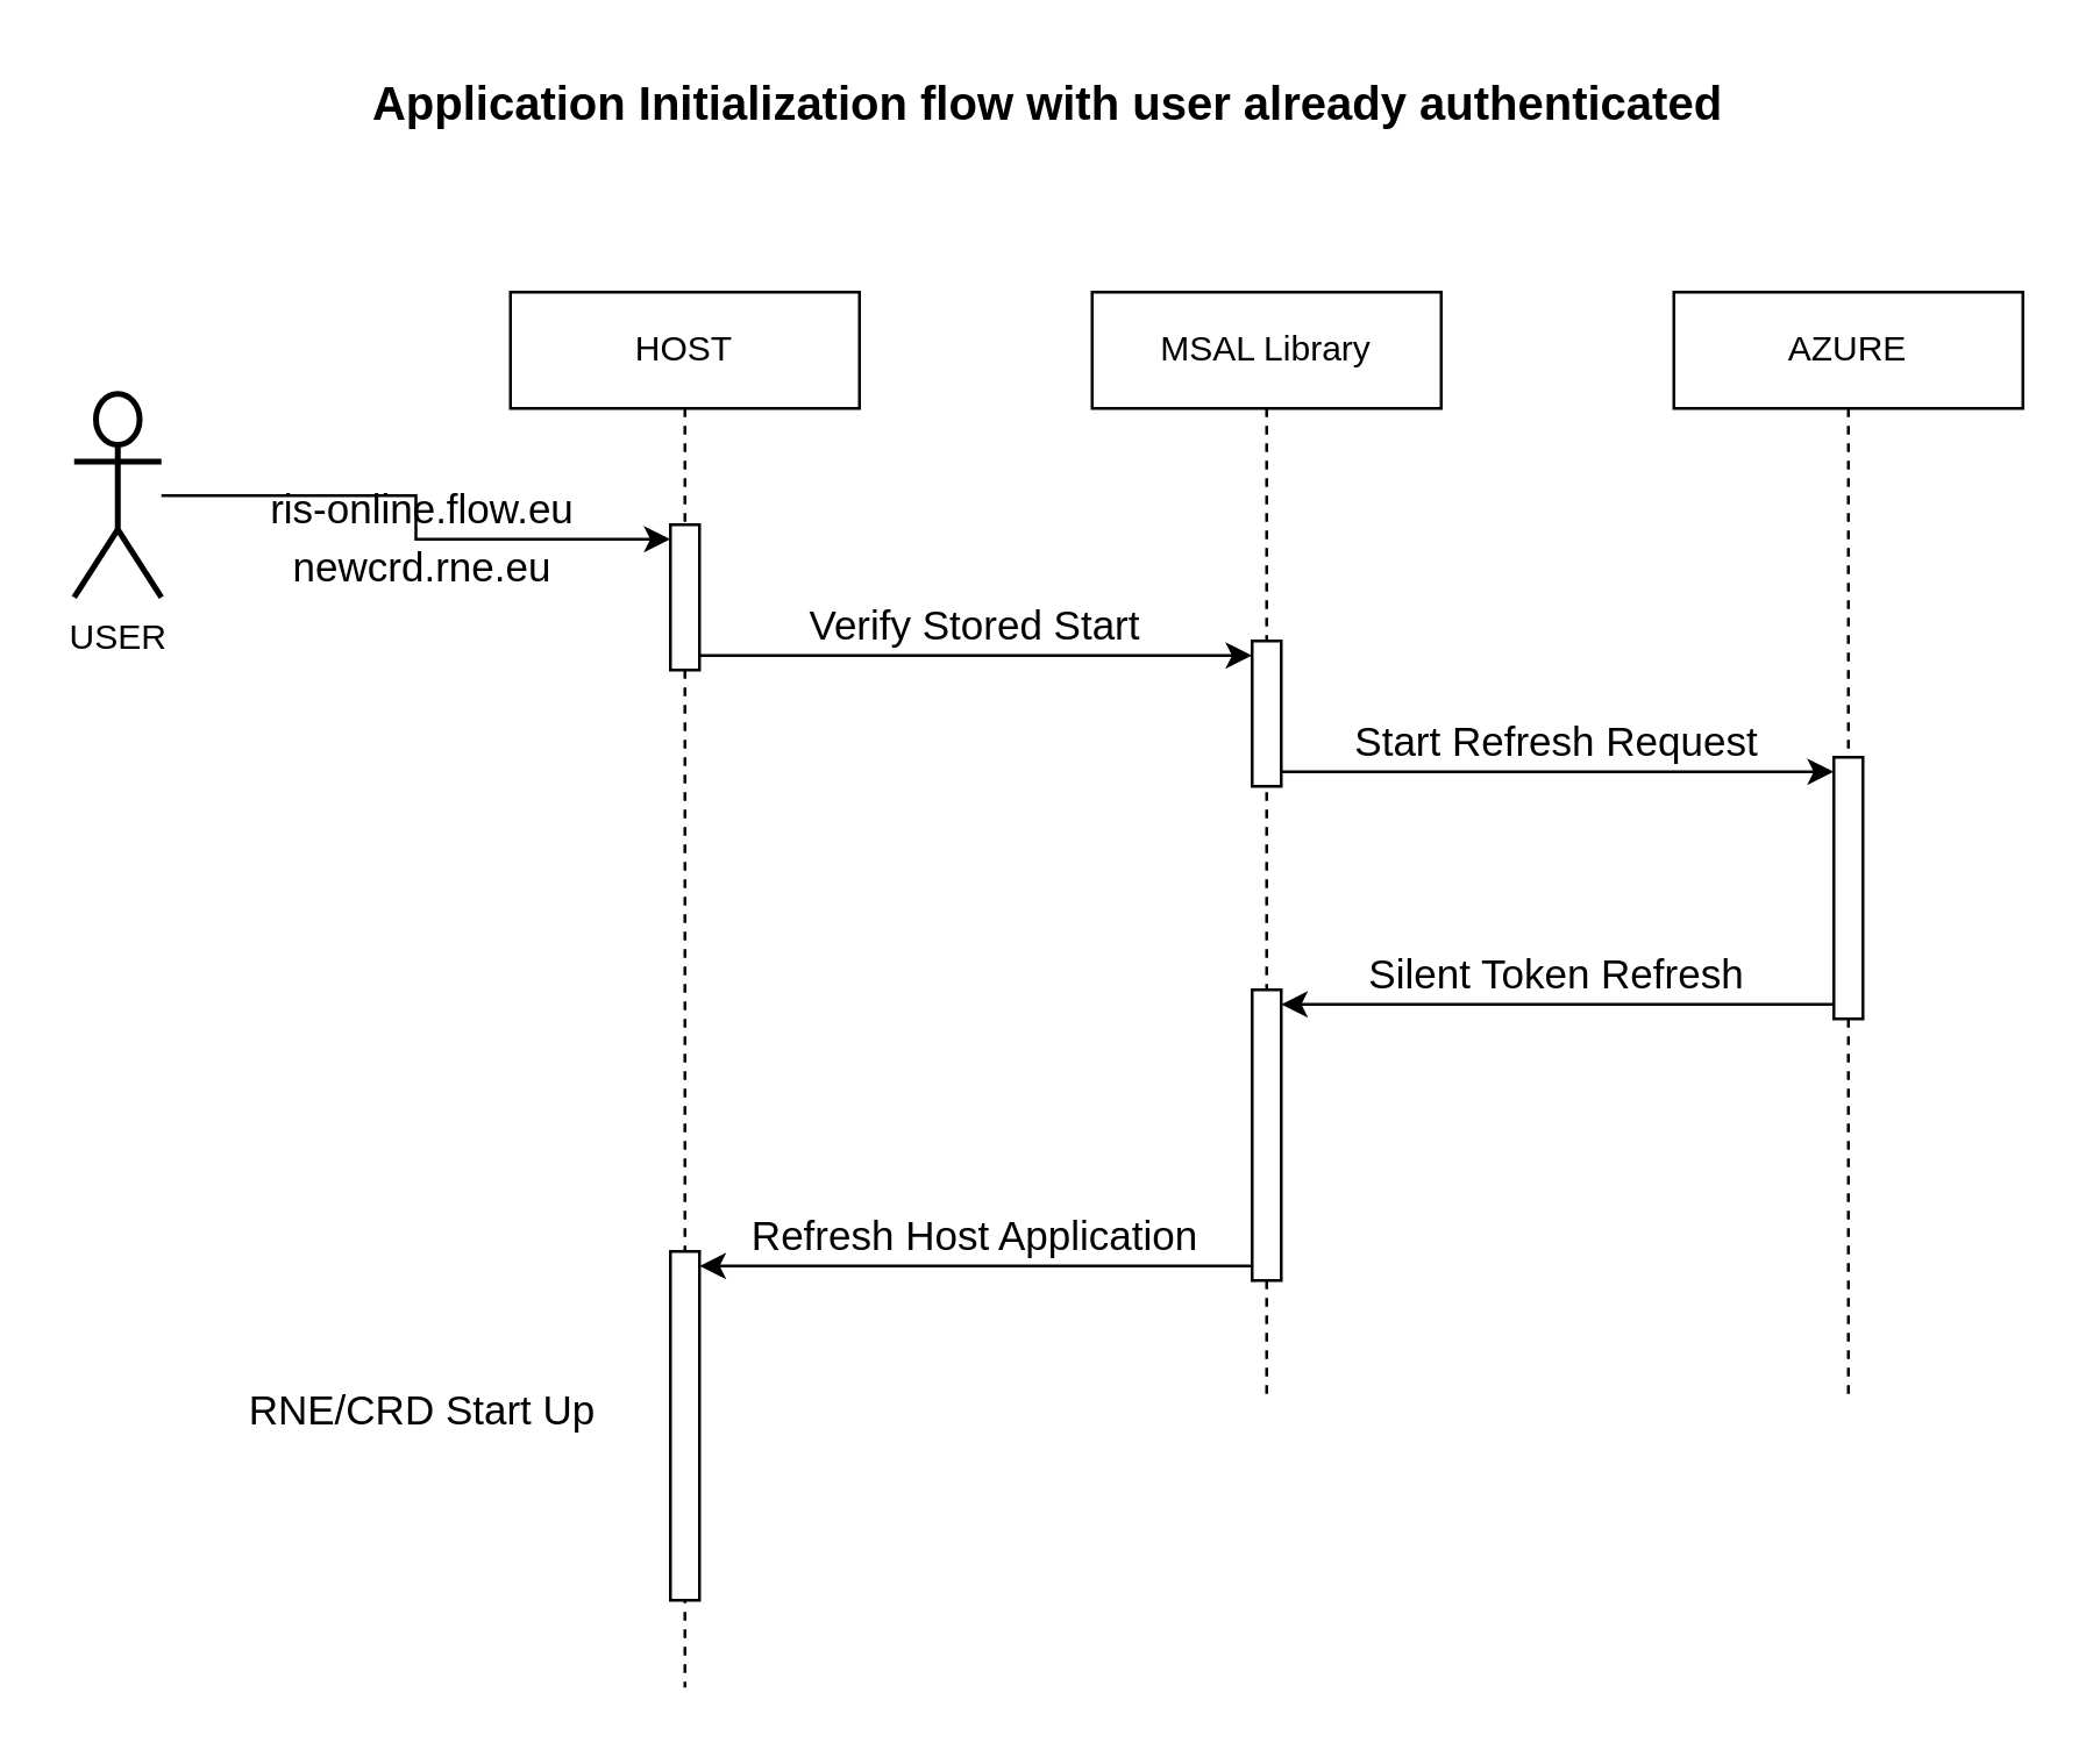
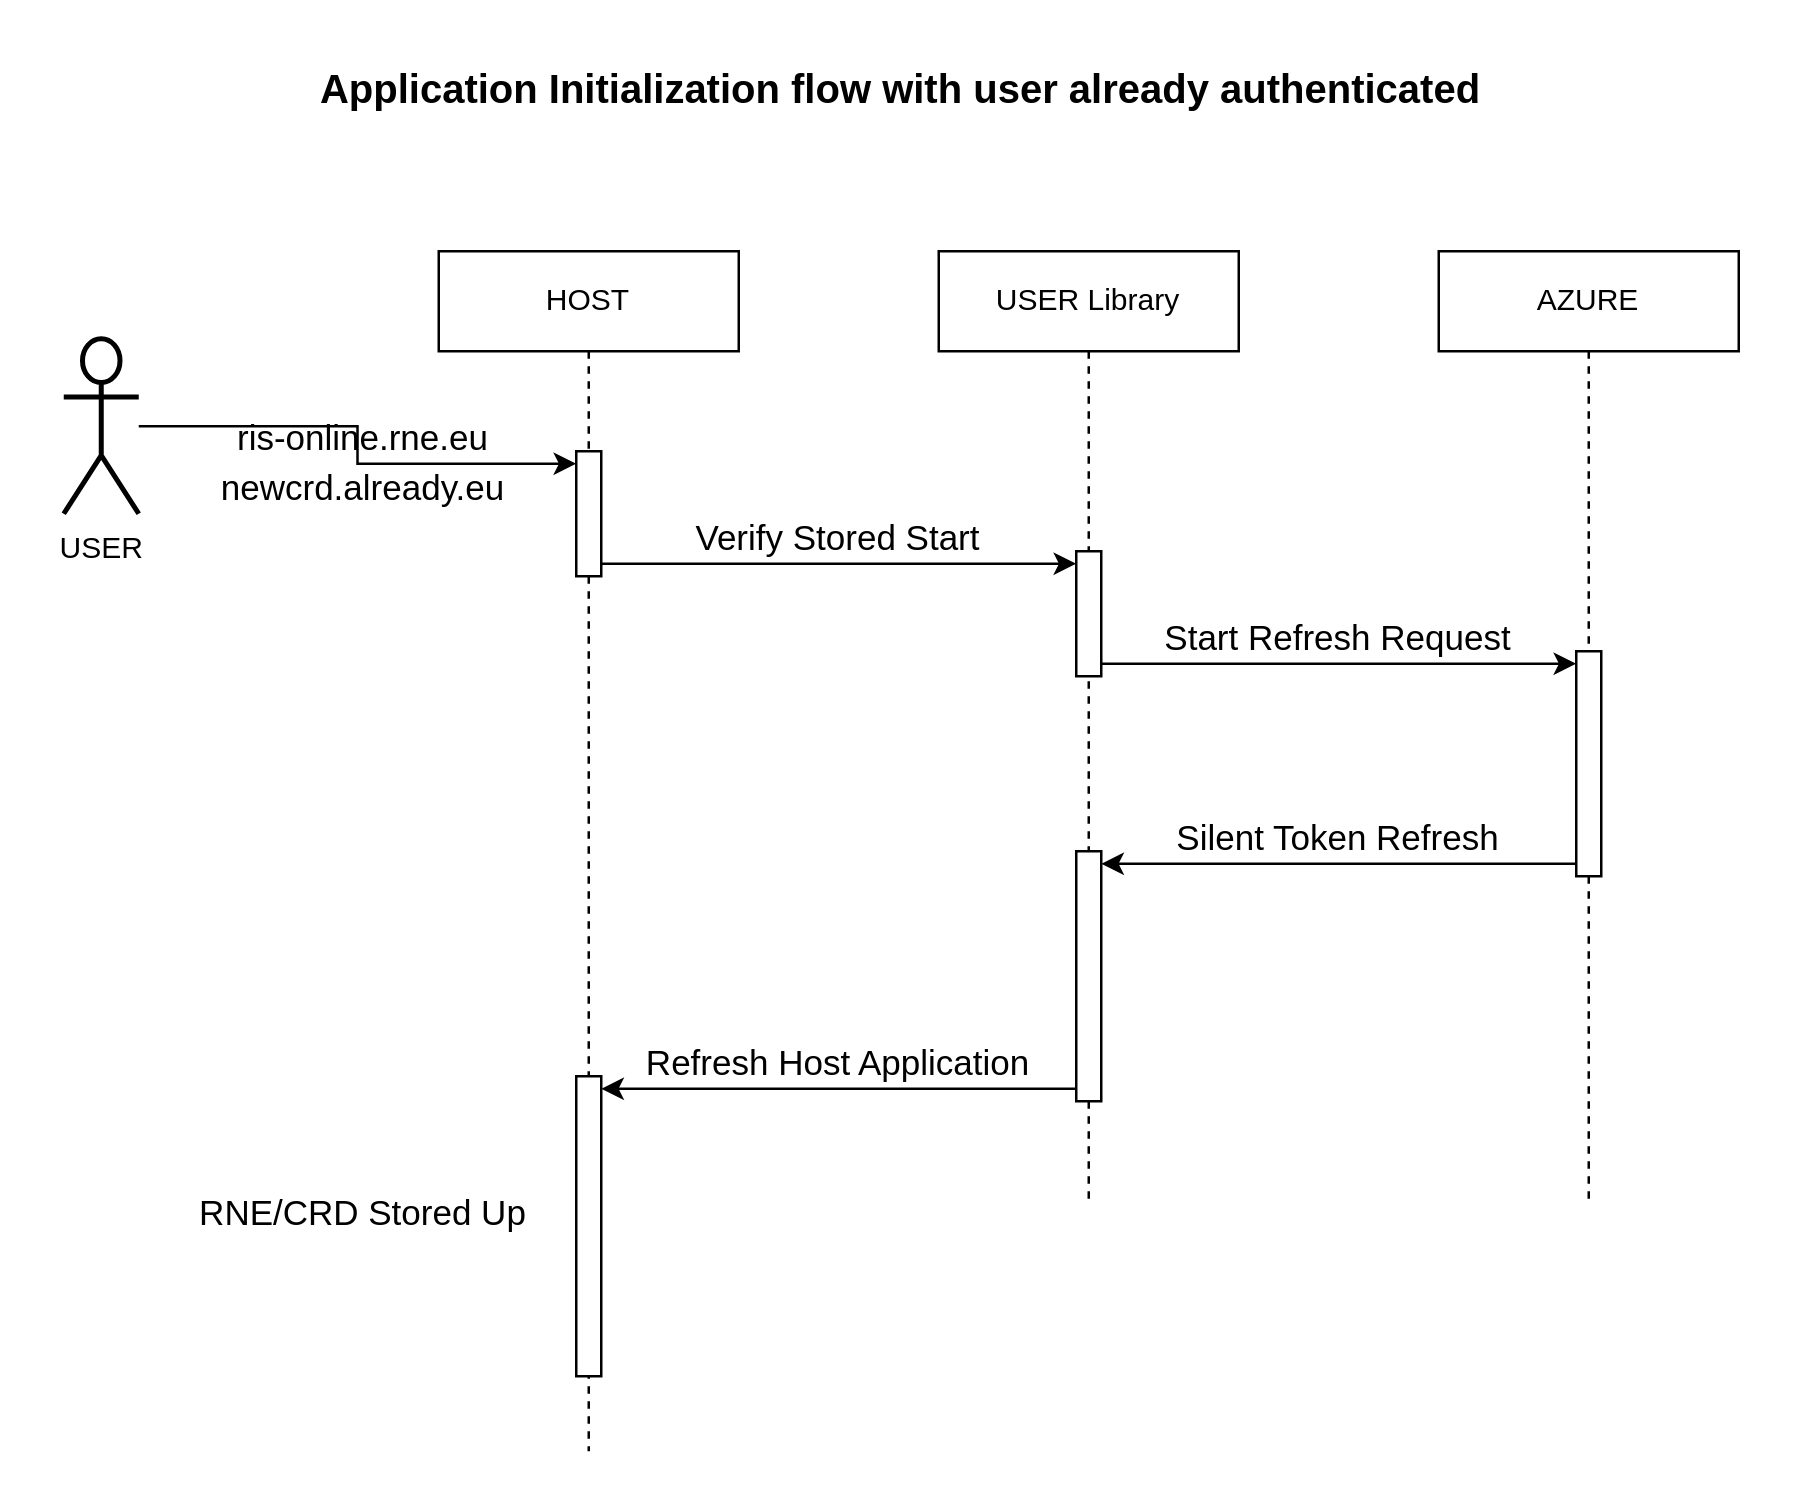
  <mxCell id="0" />
  <mxCell id="1" parent="0" />
  <mxCell id="2" value="HOST" style="shape=umlLifeline;perimeter=lifelinePerimeter;whiteSpace=wrap;html=1;container=1;dropTarget=0;collapsible=0;recursiveResize=0;outlineConnect=0;portConstraint=eastwest;newEdgeStyle={&quot;curved&quot;:0,&quot;rounded&quot;:0};" vertex="1" parent="1"><mxGeometry x="175" y="100" width="120" height="480" as="geometry" /></mxCell>
  <mxCell id="3" value="" style="html=1;points=[[0,0,0,0,5],[0,1,0,0,-5],[1,0,0,0,5],[1,1,0,0,-5]];perimeter=orthogonalPerimeter;outlineConnect=0;targetShapes=umlLifeline;portConstraint=eastwest;newEdgeStyle={&quot;curved&quot;:0,&quot;rounded&quot;:0};" vertex="1" parent="2"><mxGeometry x="55" y="80" width="10" height="50" as="geometry" /></mxCell>
  <mxCell id="4" value="" style="html=1;points=[[0,0,0,0,5],[0,1,0,0,-5],[1,0,0,0,5],[1,1,0,0,-5]];perimeter=orthogonalPerimeter;outlineConnect=0;targetShapes=umlLifeline;portConstraint=eastwest;newEdgeStyle={&quot;curved&quot;:0,&quot;rounded&quot;:0};" vertex="1" parent="2"><mxGeometry x="55" y="330" width="10" height="120" as="geometry" /></mxCell>
- <mxCell id="5" value="MSAL Library" style="shape=umlLifeline;perimeter=lifelinePerimeter;whiteSpace=wrap;html=1;container=1;dropTarget=0;collapsible=0;recursiveResize=0;outlineConnect=0;portConstraint=eastwest;newEdgeStyle={&quot;curved&quot;:0,&quot;rounded&quot;:0};" vertex="1" parent="1"><mxGeometry x="375" y="100" width="120" height="380" as="geometry" /></mxCell>
+ <mxCell id="5" value="USER Library" style="shape=umlLifeline;perimeter=lifelinePerimeter;whiteSpace=wrap;html=1;container=1;dropTarget=0;collapsible=0;recursiveResize=0;outlineConnect=0;portConstraint=eastwest;newEdgeStyle={&quot;curved&quot;:0,&quot;rounded&quot;:0};" vertex="1" parent="1"><mxGeometry x="375" y="100" width="120" height="380" as="geometry" /></mxCell>
  <mxCell id="6" value="" style="html=1;points=[[0,0,0,0,5],[0,1,0,0,-5],[1,0,0,0,5],[1,1,0,0,-5]];perimeter=orthogonalPerimeter;outlineConnect=0;targetShapes=umlLifeline;portConstraint=eastwest;newEdgeStyle={&quot;curved&quot;:0,&quot;rounded&quot;:0};" vertex="1" parent="5"><mxGeometry x="55" y="120" width="10" height="50" as="geometry" /></mxCell>
  <mxCell id="7" value="" style="html=1;points=[[0,0,0,0,5],[0,1,0,0,-5],[1,0,0,0,5],[1,1,0,0,-5]];perimeter=orthogonalPerimeter;outlineConnect=0;targetShapes=umlLifeline;portConstraint=eastwest;newEdgeStyle={&quot;curved&quot;:0,&quot;rounded&quot;:0};" vertex="1" parent="5"><mxGeometry x="55" y="240" width="10" height="100" as="geometry" /></mxCell>
  <mxCell id="8" value="AZURE" style="shape=umlLifeline;perimeter=lifelinePerimeter;whiteSpace=wrap;html=1;container=1;dropTarget=0;collapsible=0;recursiveResize=0;outlineConnect=0;portConstraint=eastwest;newEdgeStyle={&quot;curved&quot;:0,&quot;rounded&quot;:0};" vertex="1" parent="1"><mxGeometry x="575" y="100" width="120" height="380" as="geometry" /></mxCell>
  <mxCell id="9" value="" style="html=1;points=[[0,0,0,0,5],[0,1,0,0,-5],[1,0,0,0,5],[1,1,0,0,-5]];perimeter=orthogonalPerimeter;outlineConnect=0;targetShapes=umlLifeline;portConstraint=eastwest;newEdgeStyle={&quot;curved&quot;:0,&quot;rounded&quot;:0};" vertex="1" parent="8"><mxGeometry x="55" y="160" width="10" height="90" as="geometry" /></mxCell>
  <mxCell id="10" value="USER" style="shape=umlActor;verticalLabelPosition=bottom;verticalAlign=top;html=1;strokeWidth=2;" vertex="1" parent="1"><mxGeometry x="25" y="135" width="30" height="70" as="geometry" /></mxCell>
  <mxCell id="11" style="edgeStyle=orthogonalEdgeStyle;rounded=0;orthogonalLoop=1;jettySize=auto;html=1;entryX=0;entryY=0;entryDx=0;entryDy=5;entryPerimeter=0;" edge="1" parent="1" source="10" target="3"><mxGeometry relative="1" as="geometry" /></mxCell>
  <mxCell id="12" style="edgeStyle=orthogonalEdgeStyle;rounded=0;orthogonalLoop=1;jettySize=auto;html=1;curved=0;entryX=0;entryY=0;entryDx=0;entryDy=5;entryPerimeter=0;" edge="1" parent="1" source="3" target="6"><mxGeometry relative="1" as="geometry"><Array as="points"><mxPoint x="235" y="225" /></Array></mxGeometry></mxCell>
  <mxCell id="13" style="edgeStyle=orthogonalEdgeStyle;rounded=0;orthogonalLoop=1;jettySize=auto;html=1;curved=0;entryX=0;entryY=0;entryDx=0;entryDy=5;entryPerimeter=0;" edge="1" parent="1" source="6" target="9"><mxGeometry relative="1" as="geometry"><Array as="points"><mxPoint x="485" y="265" /><mxPoint x="485" y="265" /></Array></mxGeometry></mxCell>
  <mxCell id="14" style="edgeStyle=orthogonalEdgeStyle;rounded=0;orthogonalLoop=1;jettySize=auto;html=1;curved=0;entryX=1;entryY=0;entryDx=0;entryDy=5;entryPerimeter=0;" edge="1" parent="1" source="7" target="4"><mxGeometry relative="1" as="geometry"><Array as="points"><mxPoint x="435" y="435" /></Array></mxGeometry></mxCell>
- <mxCell id="15" value="ris-online.flow.eu" style="text;html=1;align=center;verticalAlign=middle;whiteSpace=wrap;rounded=0;fontSize=14;" vertex="1" parent="1"><mxGeometry x="65" y="160" width="160" height="30" as="geometry" /></mxCell>
- <mxCell id="16" value="newcrd.rne.eu" style="text;html=1;align=center;verticalAlign=middle;whiteSpace=wrap;rounded=0;fontSize=14;" vertex="1" parent="1"><mxGeometry x="65" y="180" width="160" height="30" as="geometry" /></mxCell>
+ <mxCell id="15" value="ris-online.rne.eu" style="text;html=1;align=center;verticalAlign=middle;whiteSpace=wrap;rounded=0;fontSize=14;" vertex="1" parent="1"><mxGeometry x="65" y="160" width="160" height="30" as="geometry" /></mxCell>
+ <mxCell id="16" value="newcrd.already.eu" style="text;html=1;align=center;verticalAlign=middle;whiteSpace=wrap;rounded=0;fontSize=14;" vertex="1" parent="1"><mxGeometry x="65" y="180" width="160" height="30" as="geometry" /></mxCell>
  <mxCell id="17" value="Verify Stored Start" style="text;html=1;align=center;verticalAlign=middle;whiteSpace=wrap;rounded=0;fontSize=14;" vertex="1" parent="1"><mxGeometry x="255" y="200" width="160" height="30" as="geometry" /></mxCell>
  <mxCell id="18" value="Start Refresh Request" style="text;html=1;align=center;verticalAlign=middle;whiteSpace=wrap;rounded=0;fontSize=14;" vertex="1" parent="1"><mxGeometry x="455" y="240" width="160" height="30" as="geometry" /></mxCell>
  <mxCell id="19" value="Silent Token Refresh" style="text;html=1;align=center;verticalAlign=middle;whiteSpace=wrap;rounded=0;fontSize=14;" vertex="1" parent="1"><mxGeometry x="455" y="320" width="160" height="30" as="geometry" /></mxCell>
  <mxCell id="20" style="edgeStyle=orthogonalEdgeStyle;rounded=0;orthogonalLoop=1;jettySize=auto;html=1;curved=0;entryX=1;entryY=0;entryDx=0;entryDy=5;entryPerimeter=0;" edge="1" parent="1" source="9" target="7"><mxGeometry relative="1" as="geometry"><Array as="points"><mxPoint x="585" y="345" /><mxPoint x="585" y="345" /></Array></mxGeometry></mxCell>
  <mxCell id="21" value="Refresh Host Application" style="text;html=1;align=center;verticalAlign=middle;whiteSpace=wrap;rounded=0;fontSize=14;" vertex="1" parent="1"><mxGeometry x="255" y="410" width="160" height="30" as="geometry" /></mxCell>
  <mxCell id="22" value="Application Initialization flow with user already authenticated" style="text;html=1;align=center;verticalAlign=middle;whiteSpace=wrap;rounded=0;fontStyle=1;fontSize=16;" vertex="1" parent="1"><mxGeometry x="20" y="20" width="680" height="30" as="geometry" /></mxCell>
- <mxCell id="23" value="RNE/CRD Start Up" style="text;html=1;align=center;verticalAlign=middle;whiteSpace=wrap;rounded=0;fontSize=14;" vertex="1" parent="1"><mxGeometry x="65" y="470" width="160" height="30" as="geometry" /></mxCell>
+ <mxCell id="23" value="RNE/CRD Stored Up" style="text;html=1;align=center;verticalAlign=middle;whiteSpace=wrap;rounded=0;fontSize=14;" vertex="1" parent="1"><mxGeometry x="65" y="470" width="160" height="30" as="geometry" /></mxCell>
